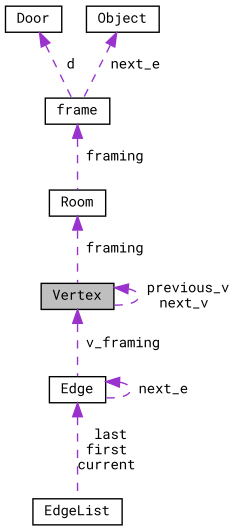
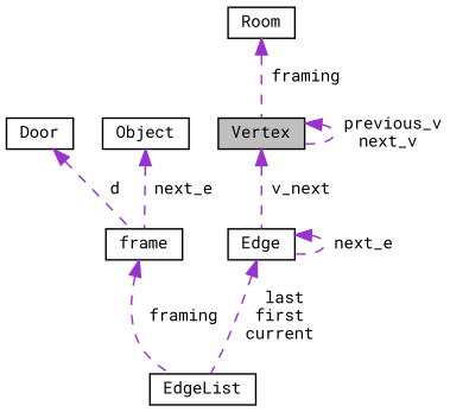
  digraph {
    fontname="Roboto Mono"
    node [color=black fillcolor=white fontname="Roboto Mono" fontsize=10 shape=record style=filled]
    edge [color=darkorchid3 dir=back fontname="Roboto Mono" fontsize=10 labelfontname=Helvetica labelfontsize=10 style=dashed]
    n1 [fillcolor=grey75 fontcolor=black height=0.2 label=Vertex width=0.4]
    n2 [height=0.2 label="Edge" width=0.4]
    n3 [height=0.2 label=EdgeList width=0.4]
    n4 [height=0.2 label=Room width=0.4]
    n5 [height=0.2 label=frame width=0.4]
    n6 [height=0.2 label=Door width=0.4]
    n7 [height=0.2 label=Object width=0.4]
    n1 -> n1 [label=" previous_v\nnext_v"]
-   n1 -> n2 [label=" v_framing"]
+   n1 -> n2 [label=" v_next"]
    n2 -> n2 [label=" next_e"]
    n2 -> n3 [label=" last\nfirst\ncurrent"]
    n4 -> n1 [label=" framing"]
-   n5 -> n4 [label=" framing"]
+   n5 -> n3 [label=" framing"]
    n6 -> n5 [label=" d"]
    n7 -> n5 [label=" next_e"]
  }
